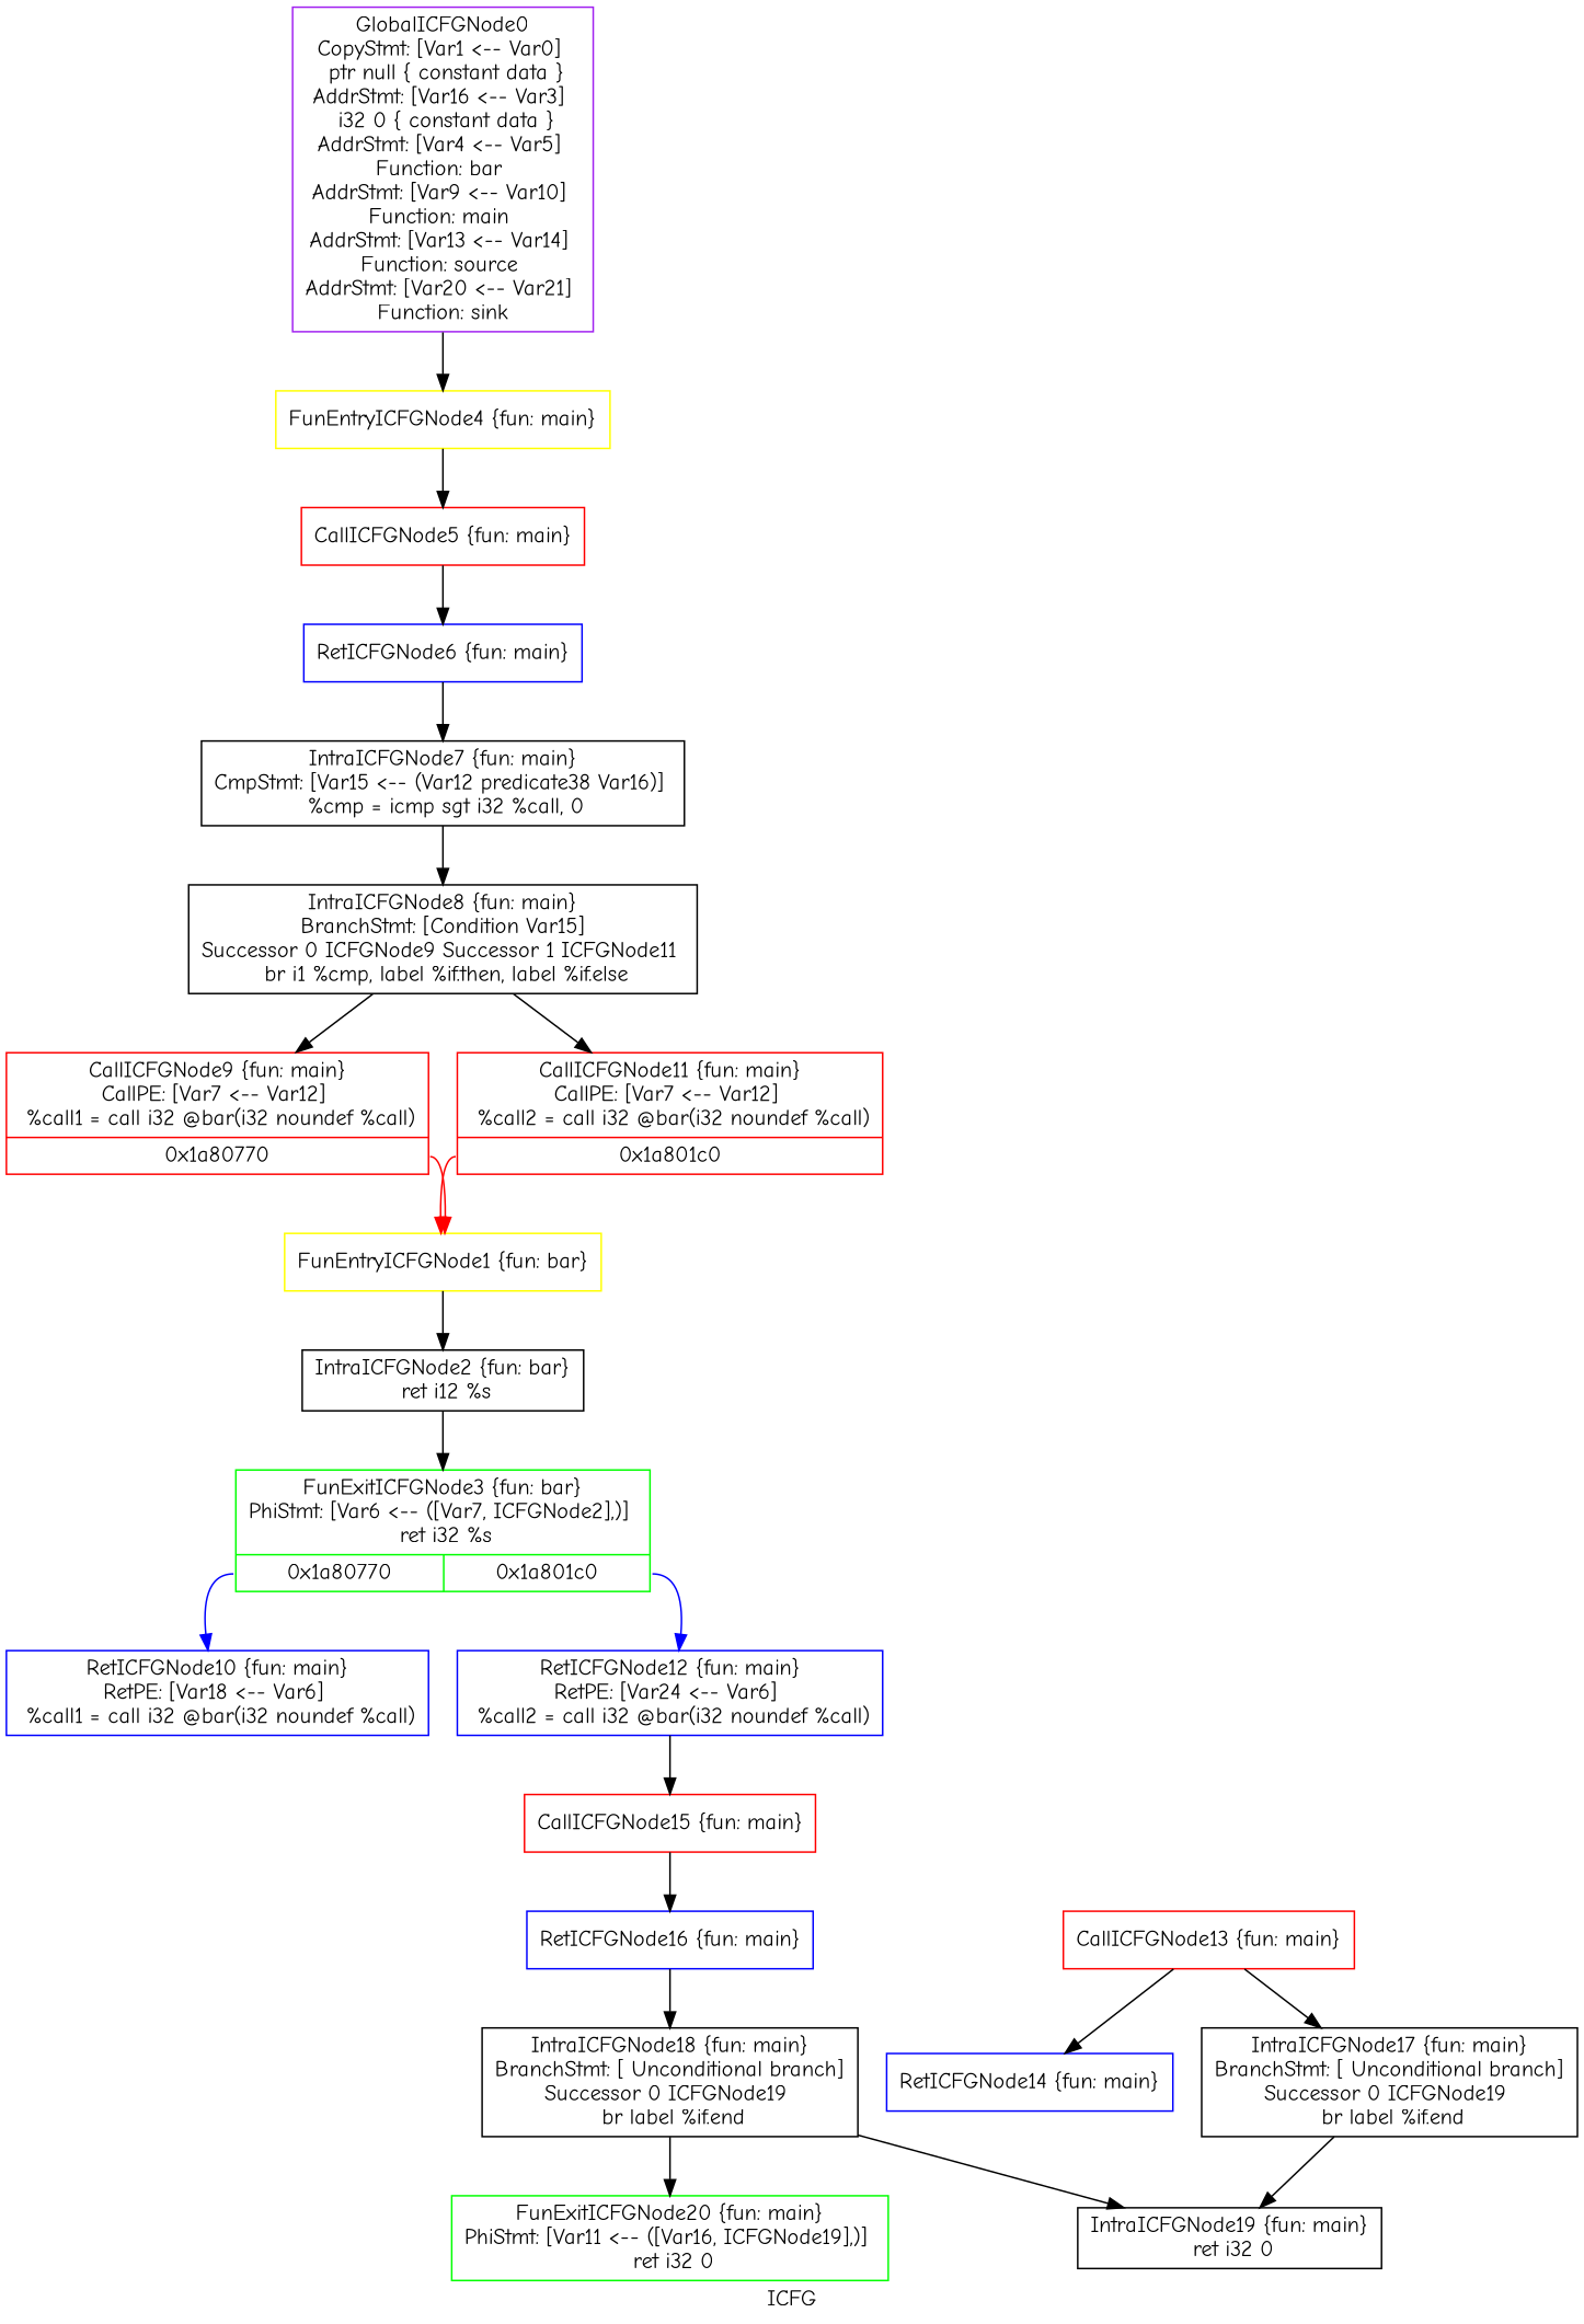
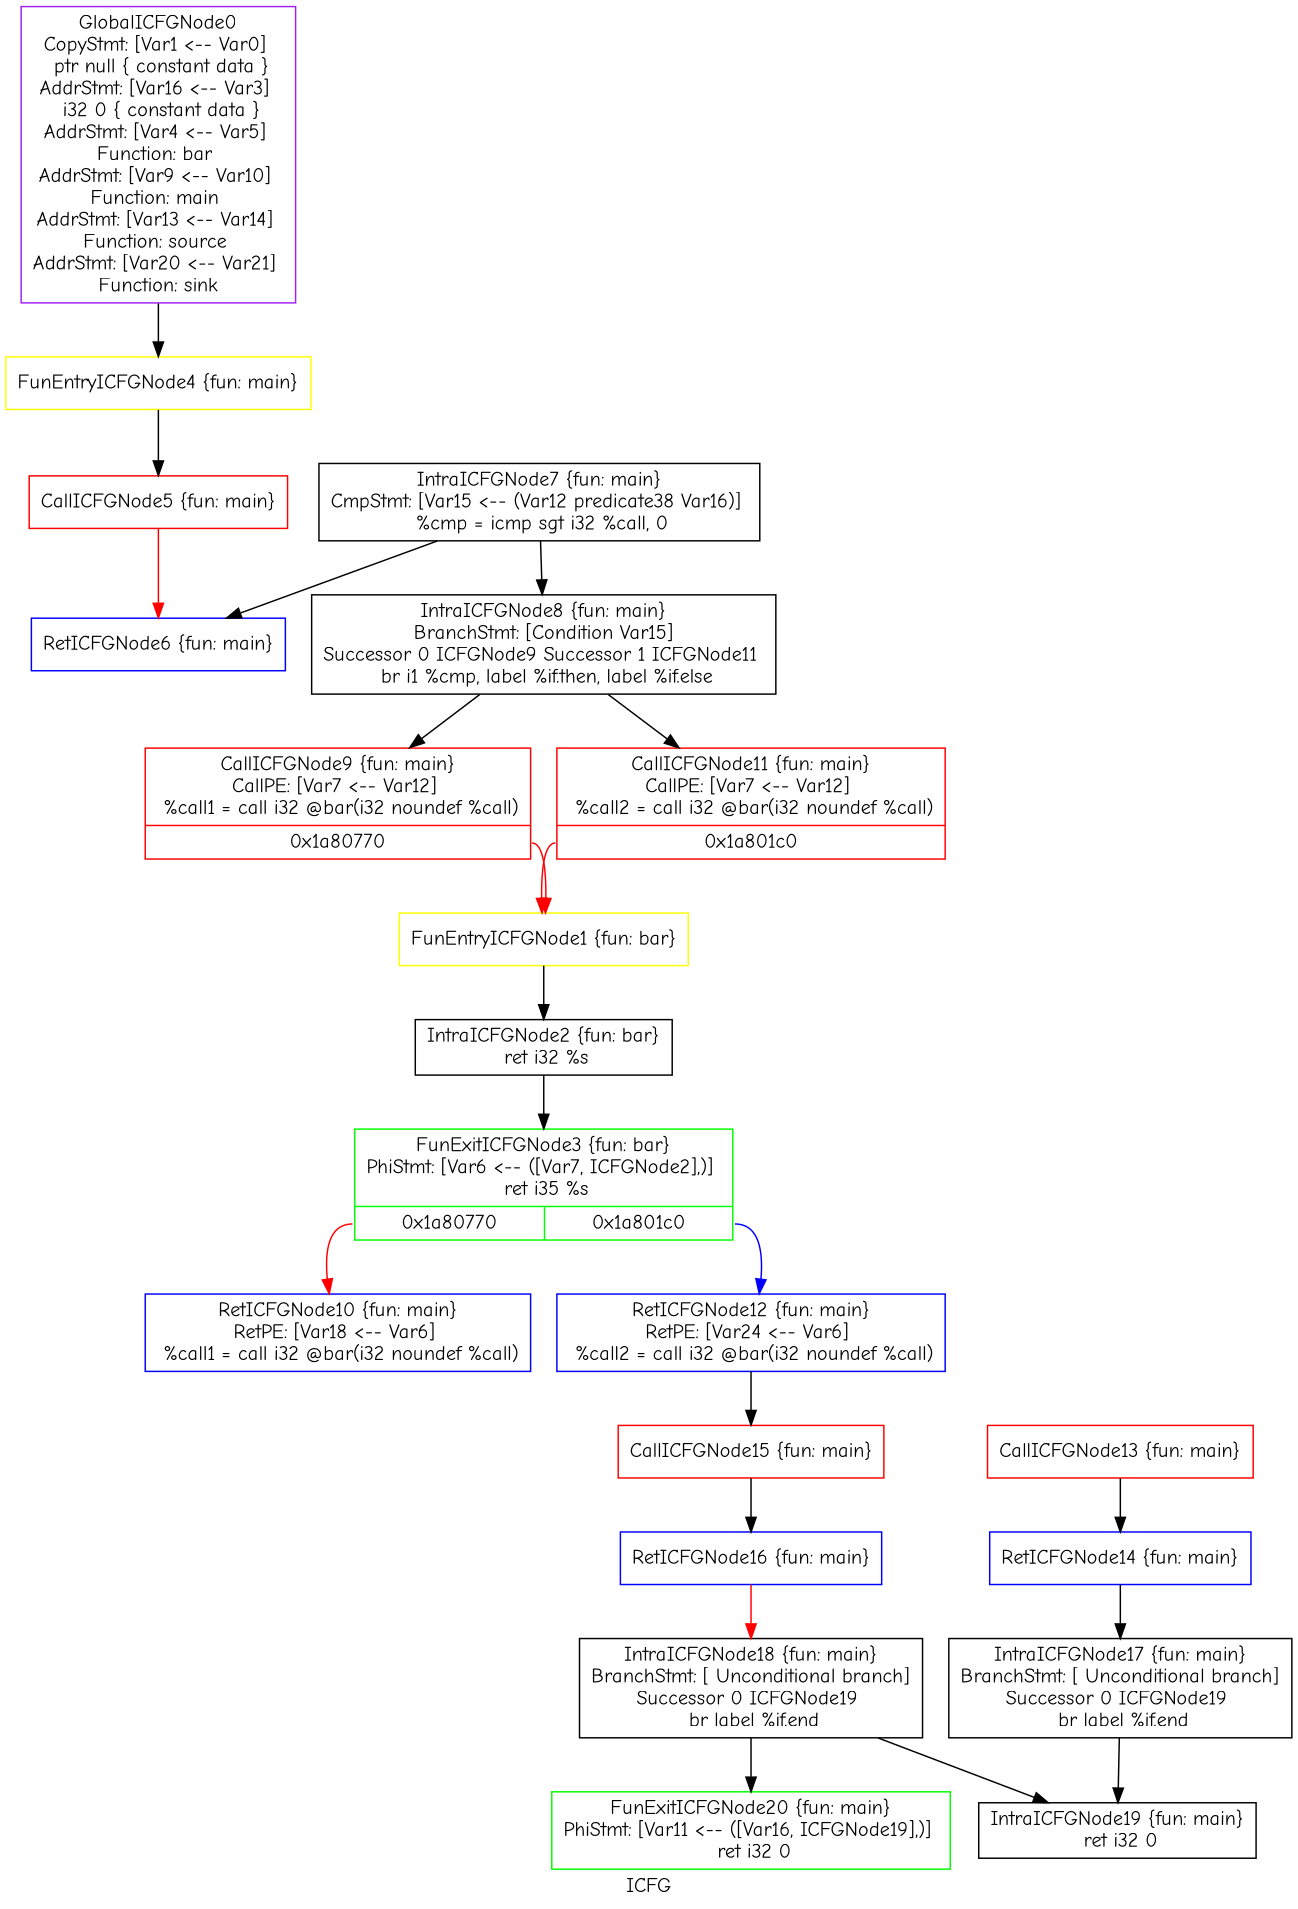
  digraph {
    fontname="Comic Neue"
    label=ICFG
    node [color=black fontname="Comic Neue" shape=record]
    edge [fontname="Comic Neue" style=solid]
    n1 [color=purple label="{GlobalICFGNode0\nCopyStmt: [Var1 \<-- Var0]  \n ptr null \{ constant data \}\nAddrStmt: [Var16 \<-- Var3]  \n i32 0 \{ constant data \}\nAddrStmt: [Var4 \<-- Var5]  \nFunction: bar \nAddrStmt: [Var9 \<-- Var10]  \nFunction: main \nAddrStmt: [Var13 \<-- Var14]  \nFunction: source \nAddrStmt: [Var20 \<-- Var21]  \nFunction: sink }"]
    n2 [color=yellow label="{FunEntryICFGNode4 \{fun: main\}}"]
    n3 [color=red label="{CallICFGNode5 \{fun: main\}}"]
    n4 [color=blue label="{RetICFGNode6 \{fun: main\}}"]
    n5 [color=yellow label="{FunEntryICFGNode1 \{fun: bar\}}"]
-   n6 [label="{IntraICFGNode2 \{fun: bar\}\n   ret i12 %s }"]
-   n7 [color=green label="{FunExitICFGNode3 \{fun: bar\}\nPhiStmt: [Var6 \<-- ([Var7, ICFGNode2],)]  \n   ret i32 %s |{<s0>0x1a80770|<s1>0x1a801c0}}"]
+   n6 [label="{IntraICFGNode2 \{fun: bar\}\n   ret i32 %s }"]
+   n7 [color=green label="{FunExitICFGNode3 \{fun: bar\}\nPhiStmt: [Var6 \<-- ([Var7, ICFGNode2],)]  \n   ret i35 %s |{<s0>0x1a80770|<s1>0x1a801c0}}"]
    n8 [color=blue label="{RetICFGNode10 \{fun: main\}\nRetPE: [Var18 \<-- Var6]  \n   %call1 = call i32 @bar(i32 noundef %call) }"]
    n9 [color=blue label="{RetICFGNode12 \{fun: main\}\nRetPE: [Var24 \<-- Var6]  \n   %call2 = call i32 @bar(i32 noundef %call) }"]
    n10 [color=red label="{CallICFGNode15 \{fun: main\}}"]
    n11 [color=red label="{CallICFGNode13 \{fun: main\}}"]
    n12 [color=blue label="{RetICFGNode14 \{fun: main\}}"]
    n13 [color=blue label="{RetICFGNode16 \{fun: main\}}"]
    n14 [label="{IntraICFGNode7 \{fun: main\}\nCmpStmt: [Var15 \<-- (Var12 predicate38 Var16)]  \n   %cmp = icmp sgt i32 %call, 0 }"]
    n15 [label="{IntraICFGNode8 \{fun: main\}\nBranchStmt: [Condition Var15]\nSuccessor 0 ICFGNode9   Successor 1 ICFGNode11   \n   br i1 %cmp, label %if.then, label %if.else }"]
    n16 [color=red label="{CallICFGNode9 \{fun: main\}\nCallPE: [Var7 \<-- Var12]  \n   %call1 = call i32 @bar(i32 noundef %call) |{<s0>0x1a80770}}"]
    n17 [color=red label="{CallICFGNode11 \{fun: main\}\nCallPE: [Var7 \<-- Var12]  \n   %call2 = call i32 @bar(i32 noundef %call) |{<s0>0x1a801c0}}"]
    n18 [label="{IntraICFGNode17 \{fun: main\}\nBranchStmt: [ Unconditional branch]\nSuccessor 0 ICFGNode19   \n   br label %if.end }"]
    n19 [label="{IntraICFGNode18 \{fun: main\}\nBranchStmt: [ Unconditional branch]\nSuccessor 0 ICFGNode19   \n   br label %if.end }"]
    n20 [label="{IntraICFGNode19 \{fun: main\}\n   ret i32 0 }"]
    n21 [color=green label="{FunExitICFGNode20 \{fun: main\}\nPhiStmt: [Var11 \<-- ([Var16, ICFGNode19],)]  \n   ret i32 0 }"]
    n1 -> n2
    n2 -> n3
-   n3 -> n4
-   n4 -> n14
+   n3 -> n4 [color=red]
+   n14 -> n4
    n5 -> n6
    n6 -> n7
-   n7 -> n8 [color=blue tailport=s0]
+   n7 -> n8 [color=red tailport=s0]
    n7 -> n9 [color=blue tailport=s1]
    n9 -> n10
    n10 -> n13
    n11 -> n12
-   n11 -> n18
-   n13 -> n19
+   n12 -> n18
+   n13 -> n19 [color=red]
    n14 -> n15
    n15 -> n16
    n15 -> n17
    n16 -> n5 [color=red tailport=s0]
    n17 -> n5 [color=red tailport=s0]
    n18 -> n20
    n19 -> n20
    n19 -> n21
  }
